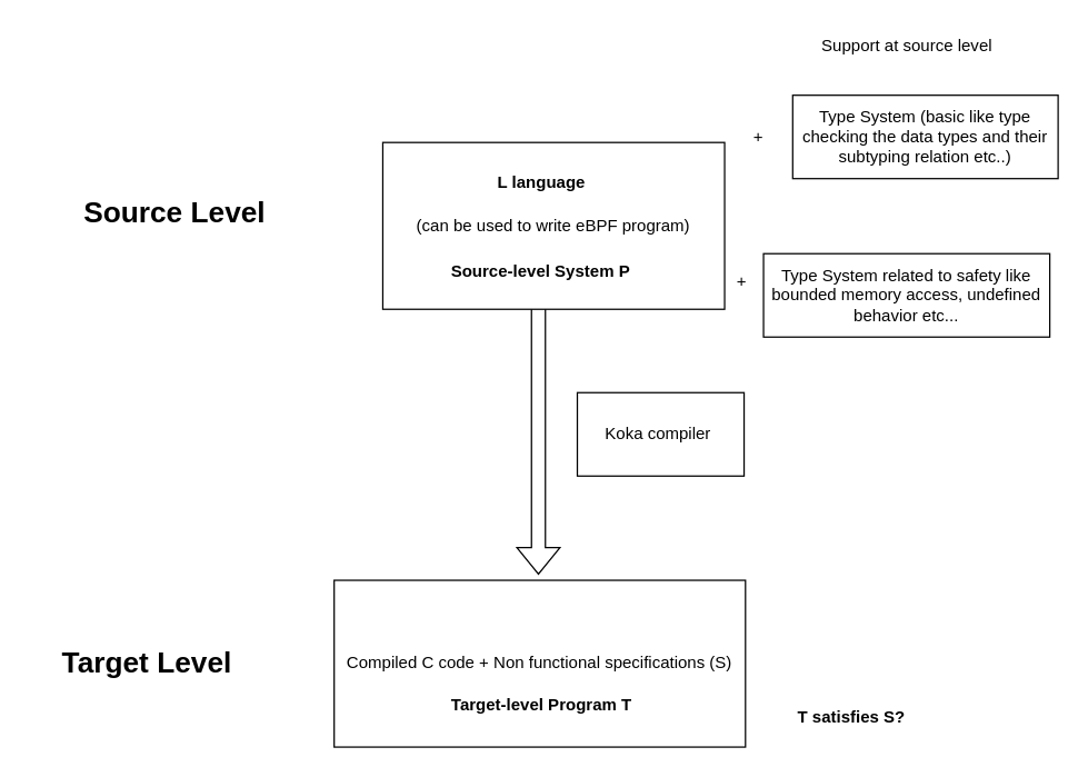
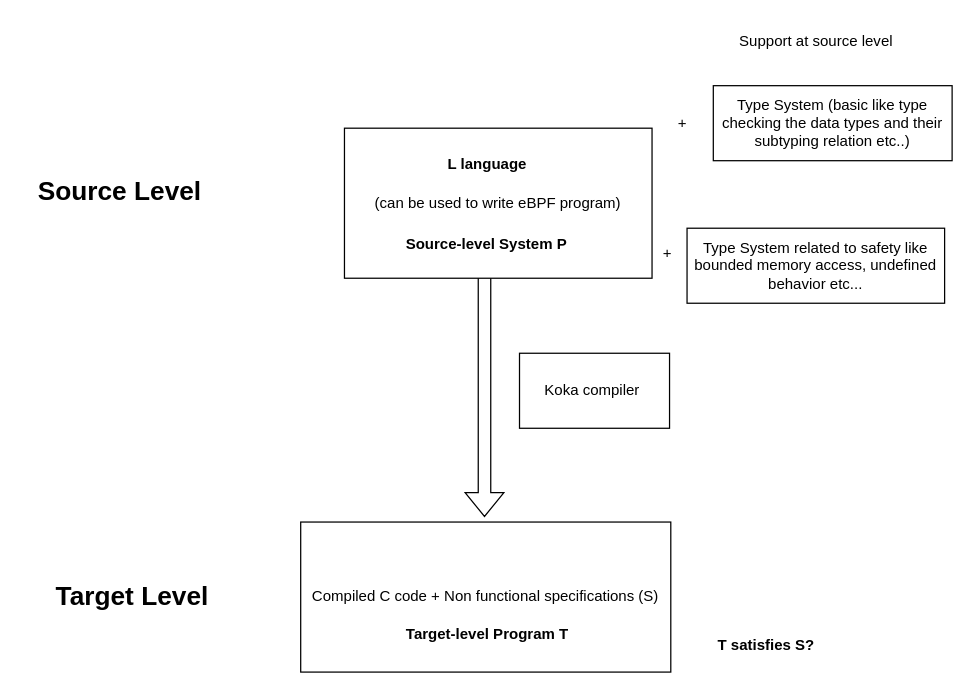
  <mxCell id="0" />
  <mxCell id="1" parent="0" />
  <mxCell id="2" value="Compiled C code + Non functional specifications (S)" style="rounded=0;whiteSpace=wrap;html=1;" vertex="1" parent="1"><mxGeometry x="240" y="417" width="296" height="120" as="geometry" /></mxCell>
  <mxCell id="3" value="&lt;b&gt;Language L (superset of Koka)&lt;/b&gt;" style="text;html=1;align=center;verticalAlign=middle;resizable=0;points=[];autosize=1;strokeColor=none;fillColor=none;" vertex="1" parent="1"><mxGeometry x="293" y="120" width="194" height="26" as="geometry" /></mxCell>
  <mxCell id="4" value="Type System (basic like type checking the data types and their subtyping relation etc..)" style="whiteSpace=wrap;html=1;" vertex="1" parent="1"><mxGeometry x="570" y="68" width="191" height="60" as="geometry" /></mxCell>
  <mxCell id="5" value="High-level language" style="text;html=1;align=center;verticalAlign=middle;resizable=0;points=[];autosize=1;strokeColor=none;fillColor=none;" vertex="1" parent="1"><mxGeometry x="324" y="161" width="124" height="26" as="geometry" /></mxCell>
  <mxCell id="6" value="Type System related to safety like bounded memory access, undefined behavior etc..." style="whiteSpace=wrap;html=1;" vertex="1" parent="1"><mxGeometry x="549" y="182" width="206" height="60" as="geometry" /></mxCell>
  <mxCell id="7" value="Support at source level" style="text;html=1;align=center;verticalAlign=middle;resizable=0;points=[];autosize=1;strokeColor=none;fillColor=none;" vertex="1" parent="1"><mxGeometry x="581.5" y="20" width="141" height="26" as="geometry" /></mxCell>
  <mxCell id="8" value="+" style="text;html=1;align=center;verticalAlign=middle;resizable=0;points=[];autosize=1;strokeColor=none;fillColor=none;" vertex="1" parent="1"><mxGeometry x="532" y="85" width="25" height="26" as="geometry" /></mxCell>
  <mxCell id="9" value="+" style="text;html=1;align=center;verticalAlign=middle;resizable=0;points=[];autosize=1;strokeColor=none;fillColor=none;" vertex="1" parent="1"><mxGeometry x="520" y="189" width="25" height="26" as="geometry" /></mxCell>
- <mxCell id="10" value="&lt;b&gt;&lt;font style=&quot;font-size: 21px;&quot;&gt;Source Level&lt;/font&gt;&lt;/b&gt;" style="text;html=1;align=center;verticalAlign=middle;resizable=0;points=[];autosize=1;strokeColor=none;fillColor=none;" vertex="1" parent="1"><mxGeometry x="50" y="133.5" width="149" height="37" as="geometry" /></mxCell>
+ <mxCell id="10" value="&lt;b&gt;&lt;font style=&quot;font-size: 21px;&quot;&gt;Source Level&lt;/font&gt;&lt;/b&gt;" style="text;html=1;align=center;verticalAlign=middle;resizable=0;points=[];autosize=1;strokeColor=none;fillColor=none;" vertex="1" parent="1"><mxGeometry x="20" y="133.5" width="149" height="37" as="geometry" /></mxCell>
  <mxCell id="11" value="" style="shape=flexArrow;endArrow=classic;html=1;rounded=0;" edge="1" parent="1"><mxGeometry width="50" height="50" relative="1" as="geometry"><mxPoint x="387" y="212" as="sourcePoint" /><mxPoint x="387" y="413" as="targetPoint" /></mxGeometry></mxCell>
  <mxCell id="12" value="(can be used to write eBPF program)" style="rounded=0;whiteSpace=wrap;html=1;" vertex="1" parent="1"><mxGeometry x="275" y="102" width="246" height="120" as="geometry" /></mxCell>
  <mxCell id="13" value="Koka compiler&amp;nbsp;" style="whiteSpace=wrap;html=1;" vertex="1" parent="1"><mxGeometry x="415" y="282" width="120" height="60" as="geometry" /></mxCell>
  <mxCell id="14" value="&lt;b&gt;L language&lt;/b&gt;" style="text;html=1;align=center;verticalAlign=middle;resizable=0;points=[];autosize=1;strokeColor=none;fillColor=none;" vertex="1" parent="1"><mxGeometry x="348" y="118" width="81" height="26" as="geometry" /></mxCell>
  <mxCell id="15" value="&lt;b&gt;Source-level System P&amp;nbsp;&lt;/b&gt;" style="text;html=1;align=center;verticalAlign=middle;resizable=0;points=[];autosize=1;strokeColor=none;fillColor=none;" vertex="1" parent="1"><mxGeometry x="311.5" y="182" width="157" height="26" as="geometry" /></mxCell>
  <mxCell id="16" value="&lt;b&gt;Target-level Program T&lt;/b&gt;" style="text;html=1;align=center;verticalAlign=middle;resizable=0;points=[];autosize=1;strokeColor=none;fillColor=none;" vertex="1" parent="1"><mxGeometry x="314.5" y="494" width="148" height="26" as="geometry" /></mxCell>
  <mxCell id="17" value="&lt;b&gt;T satisfies S?&lt;/b&gt;" style="text;html=1;align=center;verticalAlign=middle;resizable=0;points=[];autosize=1;strokeColor=none;fillColor=none;" vertex="1" parent="1"><mxGeometry x="564" y="503" width="95" height="26" as="geometry" /></mxCell>
  <mxCell id="18" value="&lt;b&gt;&lt;font style=&quot;font-size: 21px;&quot;&gt;Target Level&lt;/font&gt;&lt;/b&gt;" style="text;html=1;align=center;verticalAlign=middle;resizable=0;points=[];autosize=1;strokeColor=none;fillColor=none;" vertex="1" parent="1"><mxGeometry x="35" y="457" width="140" height="37" as="geometry" /></mxCell>
